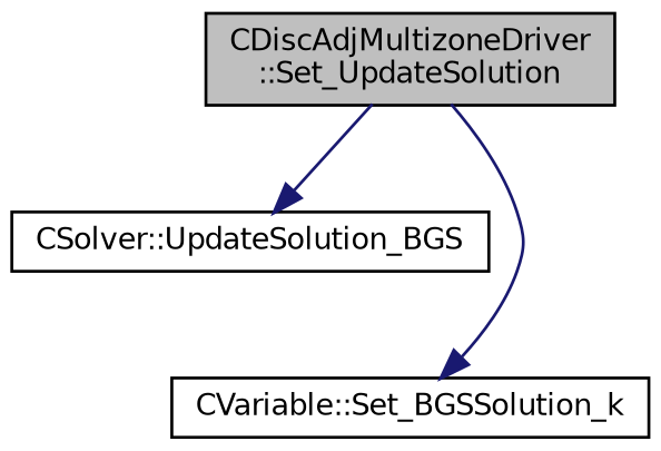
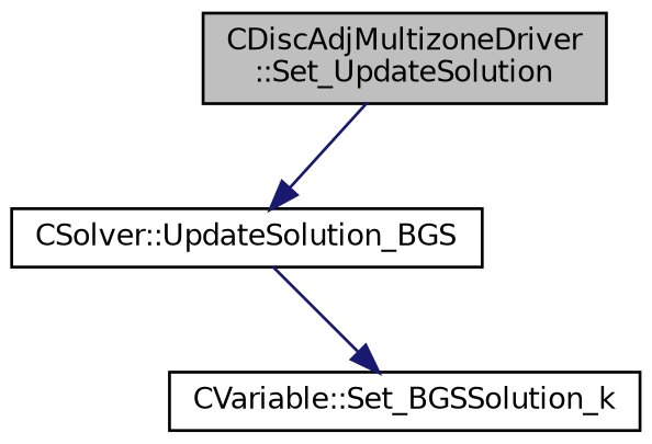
  digraph {
    rankdir=TB
    node [color=black fillcolor=white fontname=Helvetica fontsize=10 shape=record style=filled]
    edge [color=midnightblue fontname=Helvetica fontsize=10 labelfontname=Helvetica labelfontsize=10 style=solid]
    n1 [fillcolor=grey75 fontcolor=black height=0.2 label="CDiscAdjMultizoneDriver\l::Set_UpdateSolution" width=0.4]
    n2 [height=0.2 label="CSolver::UpdateSolution_BGS" width=0.4]
    n3 [height=0.2 label="CVariable::Set_BGSSolution_k" width=0.4]
    n1 -> n2
-   n1 -> n3
+   n2 -> n3
  }
